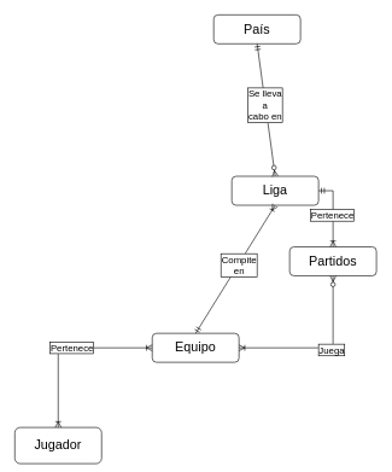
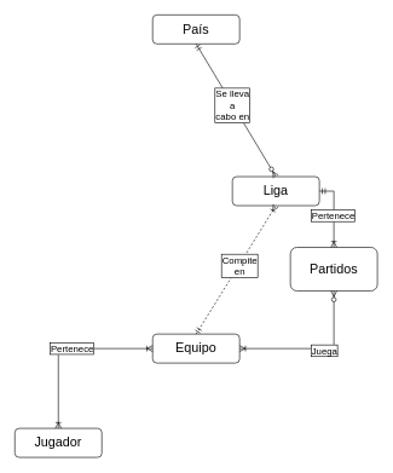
  <mxCell id="0" />
  <mxCell id="1" parent="0" />
- <mxCell id="2" value="&lt;font style=&quot;font-size: 18px;&quot;&gt;País&lt;/font&gt;" style="rounded=1;whiteSpace=wrap;html=1;fontSize=18;glass=0;strokeWidth=1;shadow=0;" parent="1" vertex="1"><mxGeometry x="295" y="20" width="120" height="40" as="geometry" /></mxCell>
+ <mxCell id="2" value="&lt;font style=&quot;font-size: 18px;&quot;&gt;País&lt;/font&gt;" style="rounded=1;whiteSpace=wrap;html=1;fontSize=18;glass=0;strokeWidth=1;shadow=0;" parent="1" vertex="1"><mxGeometry x="210" y="20" width="120" height="40" as="geometry" /></mxCell>
  <mxCell id="3" value="Liga" style="rounded=1;whiteSpace=wrap;html=1;fontSize=18;glass=0;strokeWidth=1;shadow=0;" parent="1" vertex="1"><mxGeometry x="320" y="243" width="120" height="40" as="geometry" /></mxCell>
- <mxCell id="4" value="&lt;div style=&quot;font-size: 18px;&quot;&gt;Jugador&lt;/div&gt;" style="rounded=1;whiteSpace=wrap;html=1;fontSize=18;glass=0;strokeWidth=1;shadow=0;" parent="1" vertex="1"><mxGeometry x="20" y="590" width="120" height="50" as="geometry" /></mxCell>
+ <mxCell id="4" value="&lt;div style=&quot;font-size: 18px;&quot;&gt;Jugador&lt;/div&gt;" style="rounded=1;whiteSpace=wrap;html=1;fontSize=18;glass=0;strokeWidth=1;shadow=0;" parent="1" vertex="1"><mxGeometry x="20" y="590" width="120" height="40" as="geometry" /></mxCell>
  <mxCell id="5" value="Equipo" style="rounded=1;whiteSpace=wrap;html=1;fontSize=18;glass=0;strokeWidth=1;shadow=0;" parent="1" vertex="1"><mxGeometry x="210" y="460" width="120" height="40" as="geometry" /></mxCell>
- <mxCell id="6" value="Partidos" style="rounded=1;whiteSpace=wrap;html=1;fontSize=18;glass=0;strokeWidth=1;shadow=0;" vertex="1" parent="1"><mxGeometry x="400" y="340.5" width="120" height="40" as="geometry" /></mxCell>
+ <mxCell id="6" value="Partidos" style="rounded=1;whiteSpace=wrap;html=1;fontSize=18;glass=0;strokeWidth=1;shadow=0;" vertex="1" parent="1"><mxGeometry x="400" y="340.5" width="120" height="60" as="geometry" /></mxCell>
  <mxCell id="7" value="" style="fontSize=12;html=1;endArrow=ERoneToMany;startArrow=ERoneToMany;rounded=0;entryX=0;entryY=0.5;entryDx=0;entryDy=0;exitX=0.5;exitY=0;exitDx=0;exitDy=0;edgeStyle=orthogonalEdgeStyle;" edge="1" parent="1" source="4" target="5"><mxGeometry width="100" height="100" relative="1" as="geometry"><mxPoint x="80" y="570" as="sourcePoint" /><mxPoint x="200" y="450" as="targetPoint" /></mxGeometry></mxCell>
  <mxCell id="8" value="Pertenece" style="edgeLabel;html=1;align=center;verticalAlign=middle;resizable=0;points=[];labelBorderColor=default;fontSize=13;" vertex="1" connectable="0" parent="7"><mxGeometry x="0.064" y="1" relative="1" as="geometry"><mxPoint as="offset" /></mxGeometry></mxCell>
  <mxCell id="9" value="" style="fontSize=12;html=1;endArrow=ERoneToMany;startArrow=ERzeroToMany;rounded=0;entryX=1;entryY=0.5;entryDx=0;entryDy=0;exitX=0.5;exitY=1;exitDx=0;exitDy=0;edgeStyle=orthogonalEdgeStyle;" edge="1" parent="1" source="6" target="5"><mxGeometry width="100" height="100" relative="1" as="geometry"><mxPoint x="480" y="580" as="sourcePoint" /><mxPoint x="390" y="500" as="targetPoint" /></mxGeometry></mxCell>
  <mxCell id="10" value="&lt;div style=&quot;font-size: 13px;&quot;&gt;Juega&lt;/div&gt;" style="edgeLabel;html=1;align=center;verticalAlign=middle;resizable=0;points=[];fontSize=13;labelBorderColor=default;" vertex="1" connectable="0" parent="9"><mxGeometry x="-0.102" y="2" relative="1" as="geometry"><mxPoint x="1" as="offset" /></mxGeometry></mxCell>
  <mxCell id="11" value="" style="fontSize=12;html=1;endArrow=ERoneToMany;startArrow=ERmandOne;rounded=0;exitX=1;exitY=0.5;exitDx=0;exitDy=0;entryX=0.5;entryY=0;entryDx=0;entryDy=0;edgeStyle=orthogonalEdgeStyle;" edge="1" parent="1" source="3" target="6"><mxGeometry width="100" height="100" relative="1" as="geometry"><mxPoint x="470" y="270" as="sourcePoint" /><mxPoint x="490" y="150" as="targetPoint" /></mxGeometry></mxCell>
  <mxCell id="12" value="Pertenece" style="edgeLabel;html=1;align=center;verticalAlign=middle;resizable=0;points=[];labelBorderColor=default;fontSize=13;" vertex="1" connectable="0" parent="11"><mxGeometry x="0.08" y="-2" relative="1" as="geometry"><mxPoint as="offset" /></mxGeometry></mxCell>
- <mxCell id="13" value="" style="fontSize=12;html=1;endArrow=ERoneToMany;startArrow=ERmandOne;rounded=0;entryX=0.5;entryY=1;entryDx=0;entryDy=0;exitX=0.5;exitY=0;exitDx=0;exitDy=0;" edge="1" parent="1" source="5" target="3"><mxGeometry width="100" height="100" relative="1" as="geometry"><mxPoint x="160" y="444" as="sourcePoint" /><mxPoint x="160" y="277" as="targetPoint" /></mxGeometry></mxCell>
+ <mxCell id="13" value="" style="fontSize=12;html=1;endArrow=ERoneToMany;startArrow=ERmandOne;rounded=0;entryX=0.5;entryY=1;entryDx=0;entryDy=0;exitX=0.5;exitY=0;exitDx=0;exitDy=0;dashed=1;" edge="1" parent="1" source="5" target="3"><mxGeometry width="100" height="100" relative="1" as="geometry"><mxPoint x="160" y="444" as="sourcePoint" /><mxPoint x="160" y="277" as="targetPoint" /></mxGeometry></mxCell>
  <mxCell id="14" value="&lt;div style=&quot;font-size: 13px;&quot;&gt;Compite&lt;/div&gt;&lt;div style=&quot;font-size: 13px;&quot;&gt;en&lt;br style=&quot;font-size: 13px;&quot;&gt;&lt;/div&gt;" style="edgeLabel;html=1;align=center;verticalAlign=middle;resizable=0;points=[];labelBorderColor=default;textShadow=0;fontSize=13;" vertex="1" connectable="0" parent="13"><mxGeometry x="0.078" y="-1" relative="1" as="geometry"><mxPoint as="offset" /></mxGeometry></mxCell>
  <mxCell id="15" value="" style="fontSize=12;html=1;endArrow=ERzeroToMany;startArrow=ERmandOne;rounded=0;exitX=0.5;exitY=1;exitDx=0;exitDy=0;entryX=0.5;entryY=0;entryDx=0;entryDy=0;" edge="1" parent="1" source="2" target="3"><mxGeometry width="100" height="100" relative="1" as="geometry"><mxPoint x="254" y="181" as="sourcePoint" /><mxPoint x="270" y="200" as="targetPoint" /></mxGeometry></mxCell>
  <mxCell id="16" value="&lt;div style=&quot;font-size: 13px;&quot;&gt;Se lleva&lt;/div&gt;&lt;div style=&quot;font-size: 13px;&quot;&gt;a&lt;/div&gt;&lt;div style=&quot;font-size: 13px;&quot;&gt;cabo en&lt;br style=&quot;font-size: 13px;&quot;&gt;&lt;/div&gt;" style="edgeLabel;html=1;align=center;verticalAlign=middle;resizable=0;points=[];labelBorderColor=default;fontSize=13;" vertex="1" connectable="0" parent="15"><mxGeometry x="-0.082" y="-1" relative="1" as="geometry"><mxPoint as="offset" /></mxGeometry></mxCell>
